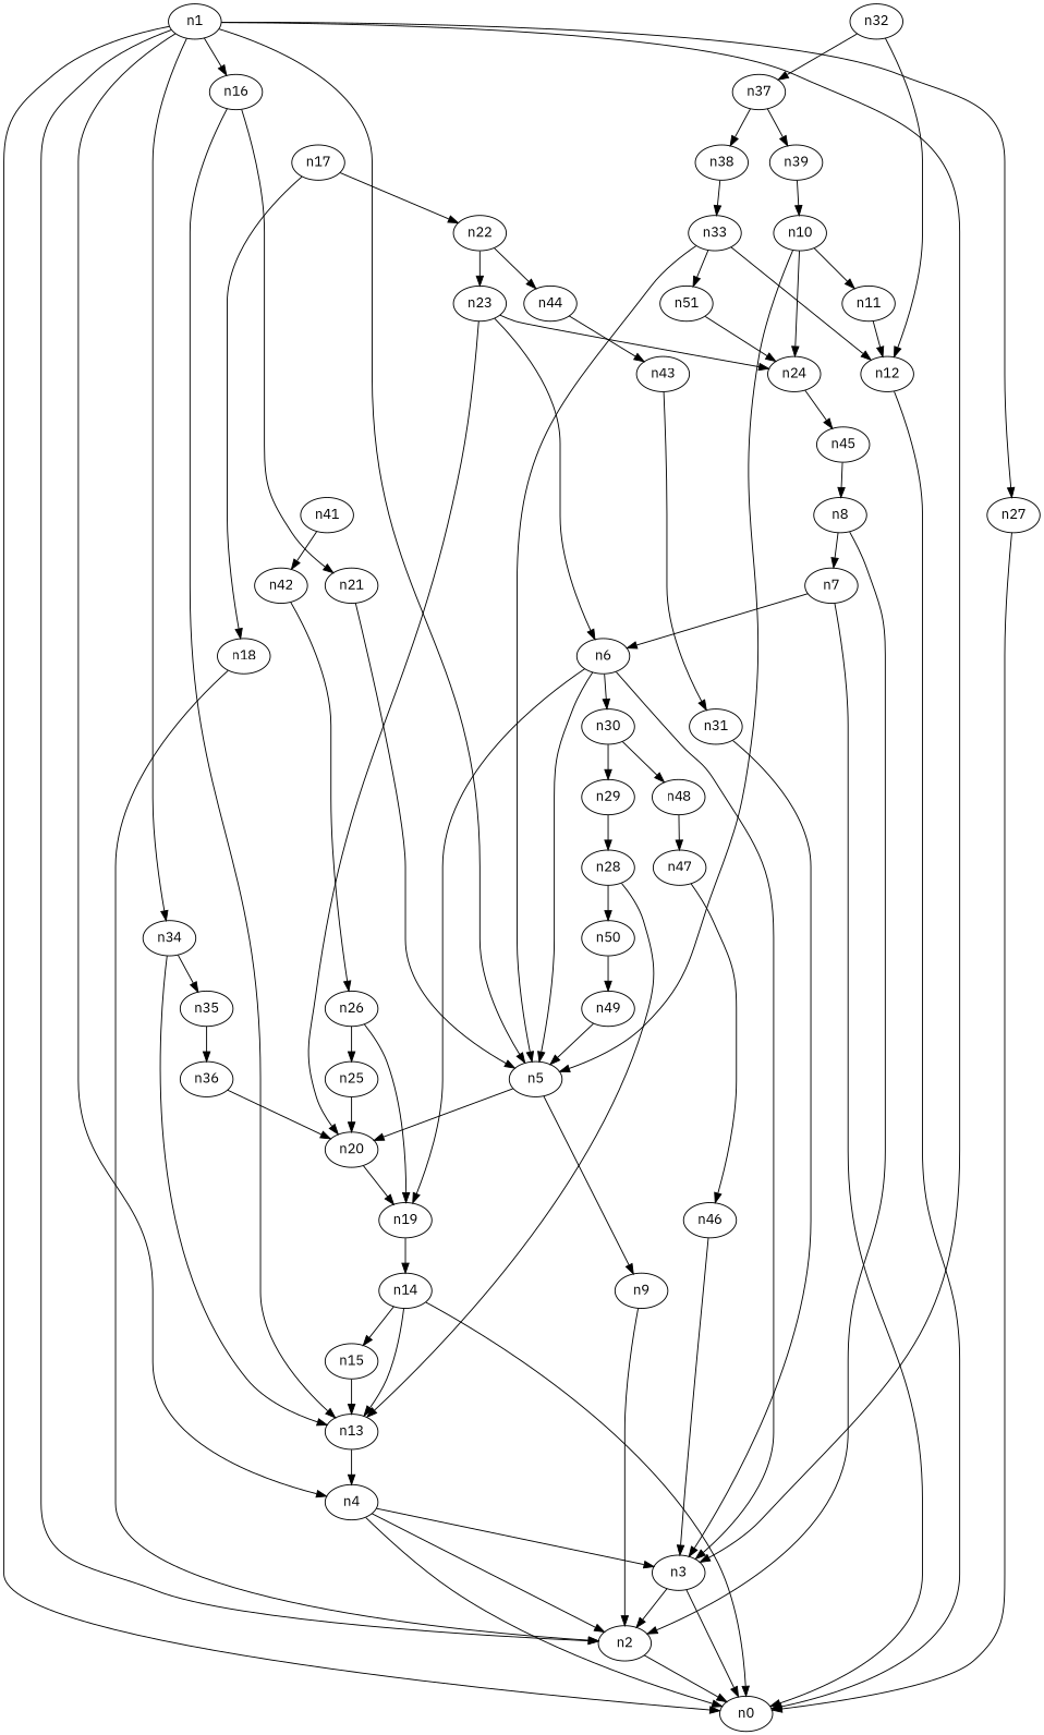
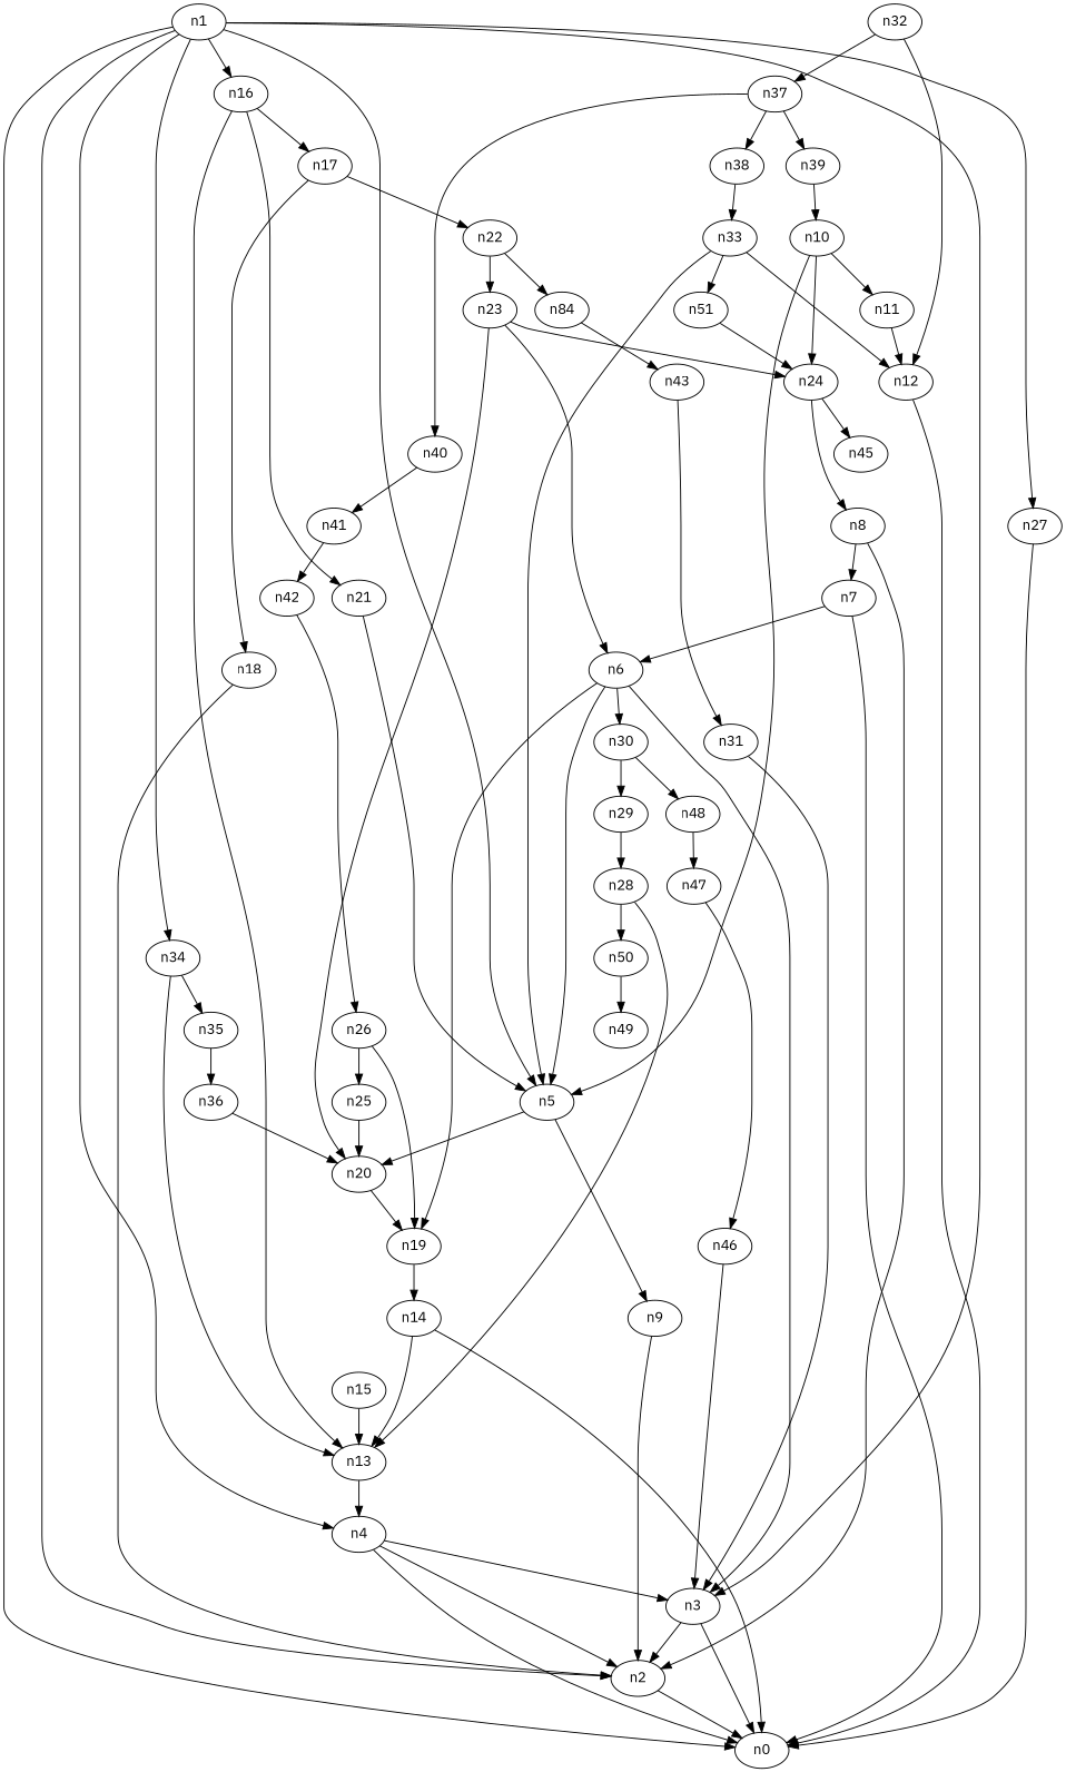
  digraph {
    fontname="IBM Plex Sans"
    node [fontname="IBM Plex Sans"]
    edge [fontname="IBM Plex Sans"]
    n1
    n0
    n2
    n3
    n4
    n5
    n16
    n27
    n34
    n9
    n20
    n13
    n17
    n21
    n35
    n19
    n18
    n22
    n36
    n14
    n6
    n30
    n29
    n48
    n15
    n28
    n47
    n7
    n8
    n10
    n11
    n24
    n12
    n45
    n23
-   n44
+   n44 [label=n84]
    n43
    n31
    n25
    n26
    n50
    n49
    n46
    n32
    n37
    n38
    n39
+   n40
    n33
    n41
    n51
    n42
    n1 -> n0
    n1 -> n2
    n1 -> n3
    n1 -> n4
    n1 -> n5
    n1 -> n16
    n1 -> n27
    n1 -> n34
    n2 -> n0
    n3 -> n0
    n3 -> n2
    n4 -> n0
    n4 -> n2
    n4 -> n3
    n5 -> n9
    n5 -> n20
    n16 -> n13
+   n16 -> n17
    n16 -> n21
    n27 -> n0
    n34 -> n13
    n34 -> n35
    n9 -> n2
    n20 -> n19
    n13 -> n4
    n17 -> n18
    n17 -> n22
    n21 -> n5
    n35 -> n36
    n19 -> n14
    n18 -> n2
    n22 -> n23
    n22 -> n44
    n36 -> n20
    n14 -> n0
    n14 -> n13
-   n14 -> n15
    n6 -> n3
    n6 -> n5
    n6 -> n19
    n6 -> n30
    n30 -> n29
    n30 -> n48
    n29 -> n28
    n48 -> n47
    n15 -> n13
    n28 -> n13
    n28 -> n50
    n47 -> n46
    n7 -> n0
    n7 -> n6
    n8 -> n2
    n8 -> n7
    n10 -> n5
    n10 -> n11
    n10 -> n24
    n11 -> n12
    n24 -> n45
    n12 -> n0
-   n45 -> n8
+   n24 -> n8
    n23 -> n20
    n23 -> n6
    n23 -> n24
    n44 -> n43
    n43 -> n31
    n31 -> n3
    n25 -> n20
    n26 -> n19
    n26 -> n25
    n50 -> n49
-   n49 -> n5
    n46 -> n3
    n32 -> n12
    n32 -> n37
    n37 -> n38
    n37 -> n39
+   n37 -> n40
    n38 -> n33
    n39 -> n10
+   n40 -> n41
    n33 -> n5
    n33 -> n12
    n33 -> n51
    n41 -> n42
    n51 -> n24
    n42 -> n26
  }
